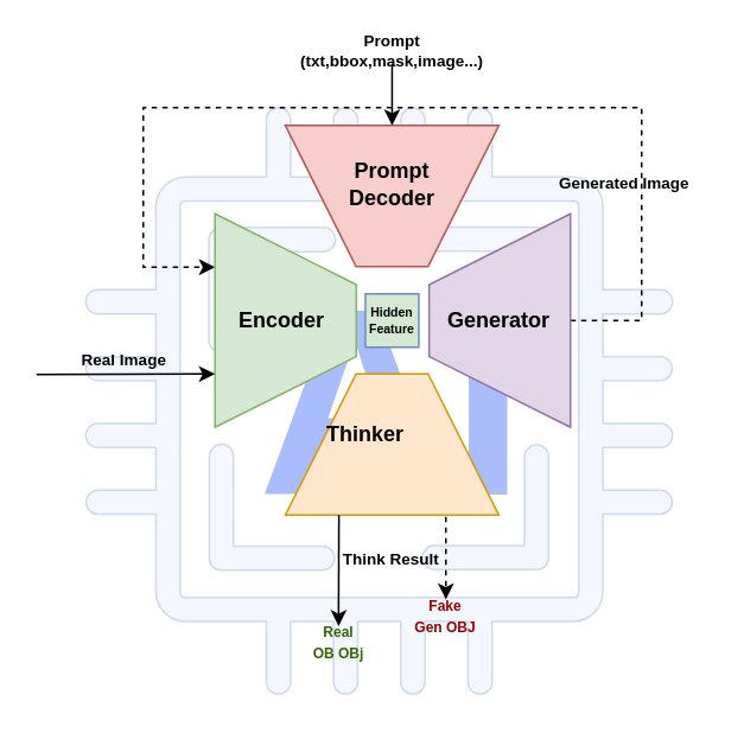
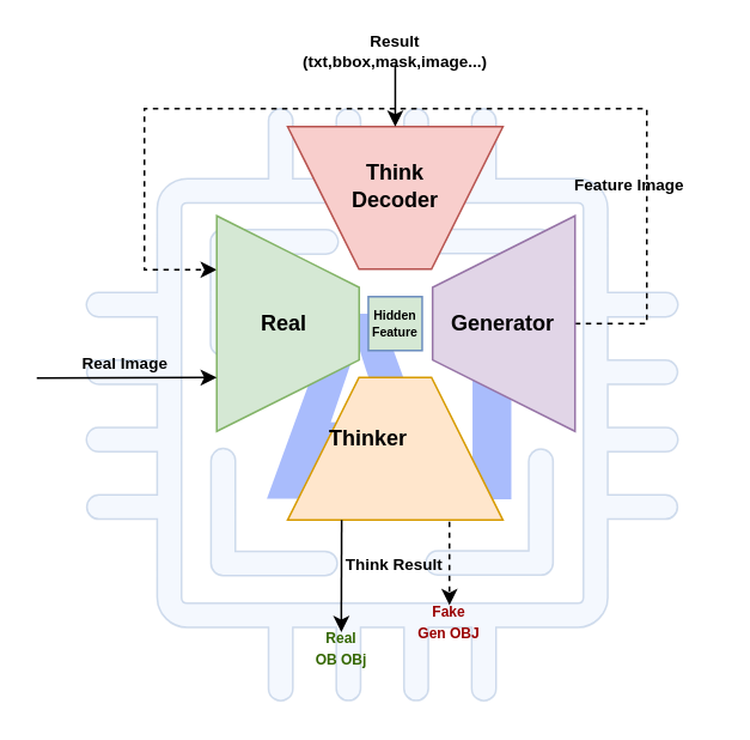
  <mxCell id="0" />
  <mxCell id="1" parent="0" />
  <mxCell id="2" value="" style="sketch=0;pointerEvents=1;shadow=0;dashed=0;html=1;strokeColor=#6c8ebf;fillColor=#dae8fc;aspect=fixed;labelPosition=center;verticalLabelPosition=bottom;verticalAlign=top;align=center;outlineConnect=0;shape=mxgraph.vvd.cpu;opacity=30;" parent="1" vertex="1"><mxGeometry x="47.5" width="330" height="330" as="geometry" y="60" /></mxCell>
  <mxCell id="3" value="&lt;font color=&quot;#a9bcfc&quot;&gt;AI&lt;/font&gt;" style="text;html=1;strokeColor=none;fillColor=none;align=center;verticalAlign=middle;whiteSpace=wrap;rounded=0;fontSize=150;fontStyle=1;" parent="1" vertex="1"><mxGeometry x="144.8" y="145" width="150" height="160" as="geometry" /></mxCell>
  <mxCell id="4" value="" style="shape=trapezoid;perimeter=trapezoidPerimeter;whiteSpace=wrap;html=1;fixedSize=1;rotation=-180;size=39.8;flipV=1;fillColor=#ffe6cc;strokeColor=#d79b00;" parent="1" vertex="1"><mxGeometry x="159.8" y="209.68" width="120" height="79.38" as="geometry" /></mxCell>
  <mxCell id="5" style="edgeStyle=orthogonalEdgeStyle;rounded=0;orthogonalLoop=1;jettySize=auto;html=1;entryX=0.25;entryY=1;entryDx=0;entryDy=0;dashed=1;" parent="1" source="6" target="7" edge="1"><mxGeometry relative="1" as="geometry"><Array as="points"><mxPoint x="360" y="180" /><mxPoint x="360" y="60" /><mxPoint x="80" y="60" /><mxPoint x="80" y="150" /></Array></mxGeometry></mxCell>
  <mxCell id="6" value="" style="shape=trapezoid;perimeter=trapezoidPerimeter;whiteSpace=wrap;html=1;fixedSize=1;rotation=90;size=39.8;flipV=1;fillColor=#e1d5e7;strokeColor=#9673a6;" parent="1" vertex="1"><mxGeometry x="220.3" y="140" width="120" height="79.38" as="geometry" /></mxCell>
  <mxCell id="7" value="" style="shape=trapezoid;perimeter=trapezoidPerimeter;whiteSpace=wrap;html=1;fixedSize=1;rotation=90;size=39.8;fillColor=#d5e8d4;strokeColor=#82b366;" parent="1" vertex="1"><mxGeometry x="100" y="140" width="120" height="79.38" as="geometry" /></mxCell>
- <mxCell id="8" value="&lt;b&gt;Encoder&lt;/b&gt;" style="text;html=1;align=center;verticalAlign=middle;whiteSpace=wrap;rounded=0;" parent="1" vertex="1"><mxGeometry x="123.3" y="164.68" width="70" height="30" as="geometry" /></mxCell>
+ <mxCell id="8" value="&lt;b&gt;Real&lt;/b&gt;" style="text;html=1;align=center;verticalAlign=middle;whiteSpace=wrap;rounded=0;" parent="1" vertex="1"><mxGeometry x="123.3" y="164.68" width="70" height="30" as="geometry" /></mxCell>
  <mxCell id="9" value="&lt;b&gt;Generator&lt;/b&gt;" style="text;html=1;align=center;verticalAlign=middle;whiteSpace=wrap;rounded=0;" parent="1" vertex="1"><mxGeometry x="245.3" y="164.68" width="70" height="30" as="geometry" /></mxCell>
  <mxCell id="10" value="&lt;b&gt;Thinker&lt;/b&gt;" style="text;html=1;align=center;verticalAlign=middle;whiteSpace=wrap;rounded=0;" parent="1" vertex="1"><mxGeometry x="169.8" y="236.87" width="70" height="15" as="geometry" /></mxCell>
  <mxCell id="11" value="&lt;div style=&quot;font-size: 7px;&quot;&gt;&lt;font style=&quot;font-size: 7px;&quot;&gt;&lt;b&gt;Hidden&lt;/b&gt;&lt;/font&gt;&lt;/div&gt;&lt;font style=&quot;font-size: 7px;&quot;&gt;&lt;b&gt;Feature&lt;/b&gt;&lt;/font&gt;" style="rounded=0;whiteSpace=wrap;html=1;align=center;fontSize=7;fillColor=#d5e8d4;strokeColor=#6c8ebf;" parent="1" vertex="1"><mxGeometry x="204.8" y="164.68" width="30" height="30" as="geometry" /></mxCell>
  <mxCell id="12" value="&lt;b style=&quot;font-size: 9px;&quot;&gt;Real Image&lt;/b&gt;" style="text;html=1;align=center;verticalAlign=middle;whiteSpace=wrap;rounded=0;fontSize=9;" parent="1" vertex="1"><mxGeometry x="39" y="193.68" width="61" height="16" as="geometry" /></mxCell>
  <mxCell id="13" value="" style="endArrow=classic;html=1;rounded=0;entryX=0.75;entryY=1;entryDx=0;entryDy=0;" parent="1" target="7" edge="1"><mxGeometry width="50" height="50" relative="1" as="geometry"><mxPoint x="20" y="210" as="sourcePoint" /><mxPoint x="100" y="290" as="targetPoint" /></mxGeometry></mxCell>
  <mxCell id="14" value="&lt;b&gt;&lt;font style=&quot;font-size: 9px;&quot;&gt;Think Result&lt;/font&gt;&lt;/b&gt;" style="text;html=1;align=center;verticalAlign=middle;whiteSpace=wrap;rounded=0;fontSize=10;" parent="1" vertex="1"><mxGeometry x="187.2" y="306" width="65.2" height="14" as="geometry" /></mxCell>
  <mxCell id="15" value="" style="endArrow=classic;html=1;rounded=0;exitX=0.749;exitY=0.999;exitDx=0;exitDy=0;exitPerimeter=0;entryX=0.499;entryY=0.072;entryDx=0;entryDy=0;entryPerimeter=0;" parent="1" target="18" edge="1"><mxGeometry width="50" height="50" relative="1" as="geometry"><mxPoint x="189.92" y="288.981" as="sourcePoint" /><mxPoint x="189.35" y="350" as="targetPoint" /></mxGeometry></mxCell>
  <mxCell id="16" value="" style="endArrow=classic;html=1;rounded=0;dashed=1;entryX=0.5;entryY=0.072;entryDx=0;entryDy=0;entryPerimeter=0;" parent="1" target="19" edge="1"><mxGeometry width="50" height="50" relative="1" as="geometry"><mxPoint x="250" y="290" as="sourcePoint" /><mxPoint x="250" y="350" as="targetPoint" /></mxGeometry></mxCell>
- <mxCell id="17" value="&lt;b style=&quot;font-size: 9px;&quot;&gt;Generated Image&lt;/b&gt;" style="text;html=1;align=center;verticalAlign=middle;whiteSpace=wrap;rounded=0;fontSize=9;" parent="1" vertex="1"><mxGeometry x="305" y="95" width="90.7" height="16" as="geometry" /></mxCell>
+ <mxCell id="17" value="&lt;b style=&quot;font-size: 9px;&quot;&gt;Feature Image&lt;/b&gt;" style="text;html=1;align=center;verticalAlign=middle;whiteSpace=wrap;rounded=0;fontSize=9;" parent="1" vertex="1"><mxGeometry x="305" y="95" width="90.7" height="16" as="geometry" /></mxCell>
  <mxCell id="18" value="&lt;font color=&quot;#336600&quot; style=&quot;font-size: 8px;&quot;&gt;&lt;b style=&quot;&quot;&gt;Real&lt;/b&gt;&lt;/font&gt;&lt;div&gt;&lt;font color=&quot;#336600&quot; style=&quot;font-size: 8px;&quot;&gt;&lt;b style=&quot;&quot;&gt;OB OBj&lt;/b&gt;&lt;/font&gt;&lt;/div&gt;" style="text;html=1;align=center;verticalAlign=middle;whiteSpace=wrap;rounded=0;fontSize=10;" parent="1" vertex="1"><mxGeometry x="173.7" y="350" width="32.1" height="20" as="geometry" /></mxCell>
  <mxCell id="19" value="&lt;font color=&quot;#990000&quot; style=&quot;font-size: 8px;&quot;&gt;&lt;b style=&quot;&quot;&gt;Fake&lt;/b&gt;&lt;/font&gt;&lt;div&gt;&lt;font color=&quot;#990000&quot; style=&quot;font-size: 8px;&quot;&gt;&lt;b style=&quot;&quot;&gt;Gen OBJ&lt;/b&gt;&lt;/font&gt;&lt;/div&gt;" style="text;html=1;align=center;verticalAlign=middle;whiteSpace=wrap;rounded=0;fontSize=10;" parent="1" vertex="1"><mxGeometry x="229" y="335" width="42" height="20" as="geometry" /></mxCell>
  <mxCell id="20" value="" style="shape=trapezoid;perimeter=trapezoidPerimeter;whiteSpace=wrap;html=1;fixedSize=1;rotation=0;size=39.8;flipV=1;fillColor=#f8cecc;strokeColor=#b85450;" vertex="1" parent="1"><mxGeometry x="159.8" y="70" width="120" height="79.38" as="geometry" /></mxCell>
- <mxCell id="21" value="&lt;b&gt;Prompt&lt;br&gt;Decoder&lt;br&gt;&lt;/b&gt;" style="text;html=1;align=center;verticalAlign=middle;whiteSpace=wrap;rounded=0;" vertex="1" parent="1"><mxGeometry x="184.8" y="88" width="70" height="30" as="geometry" /></mxCell>
+ <mxCell id="21" value="&lt;b&gt;Think&lt;br&gt;Decoder&lt;br&gt;&lt;/b&gt;" style="text;html=1;align=center;verticalAlign=middle;whiteSpace=wrap;rounded=0;" vertex="1" parent="1"><mxGeometry x="184.8" y="88" width="70" height="30" as="geometry" /></mxCell>
  <mxCell id="22" style="edgeStyle=orthogonalEdgeStyle;rounded=0;orthogonalLoop=1;jettySize=auto;html=1;entryX=0.5;entryY=0;entryDx=0;entryDy=0;" edge="1" parent="1" source="23" target="20"><mxGeometry relative="1" as="geometry" /></mxCell>
- <mxCell id="23" value="&lt;b style=&quot;font-size: 9px;&quot;&gt;Prompt&lt;br&gt;(txt,bbox,mask,image...)&lt;/b&gt;" style="text;html=1;align=center;verticalAlign=middle;whiteSpace=wrap;rounded=0;fontSize=9;" vertex="1" parent="1"><mxGeometry x="157.03" y="20" width="125.55" height="16" as="geometry" /></mxCell>
+ <mxCell id="23" value="&lt;b style=&quot;font-size: 9px;&quot;&gt;Result&lt;br&gt;(txt,bbox,mask,image...)&lt;/b&gt;" style="text;html=1;align=center;verticalAlign=middle;whiteSpace=wrap;rounded=0;fontSize=9;" vertex="1" parent="1"><mxGeometry x="157.03" y="20" width="125.55" height="16" as="geometry" /></mxCell>
